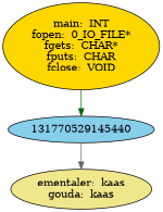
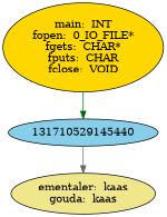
  digraph {
    node [style=filled]
    n1 [label="main:  INT\nfopen:  0_IO_FILE*\nfgets:  CHAR*\nfputs:  CHAR\nfclose:  VOID" fillcolor=gold]
-   131770529145440 [fillcolor=skyblue]
+   131770529145440 [fillcolor=skyblue label=131710529145440]
    n3 [label="ementaler:  kaas\ngouda:  kaas" fillcolor=khaki]
    n1 -> 131770529145440 [color=darkgreen]
    131770529145440 -> n3 [color=gray40]
  }
